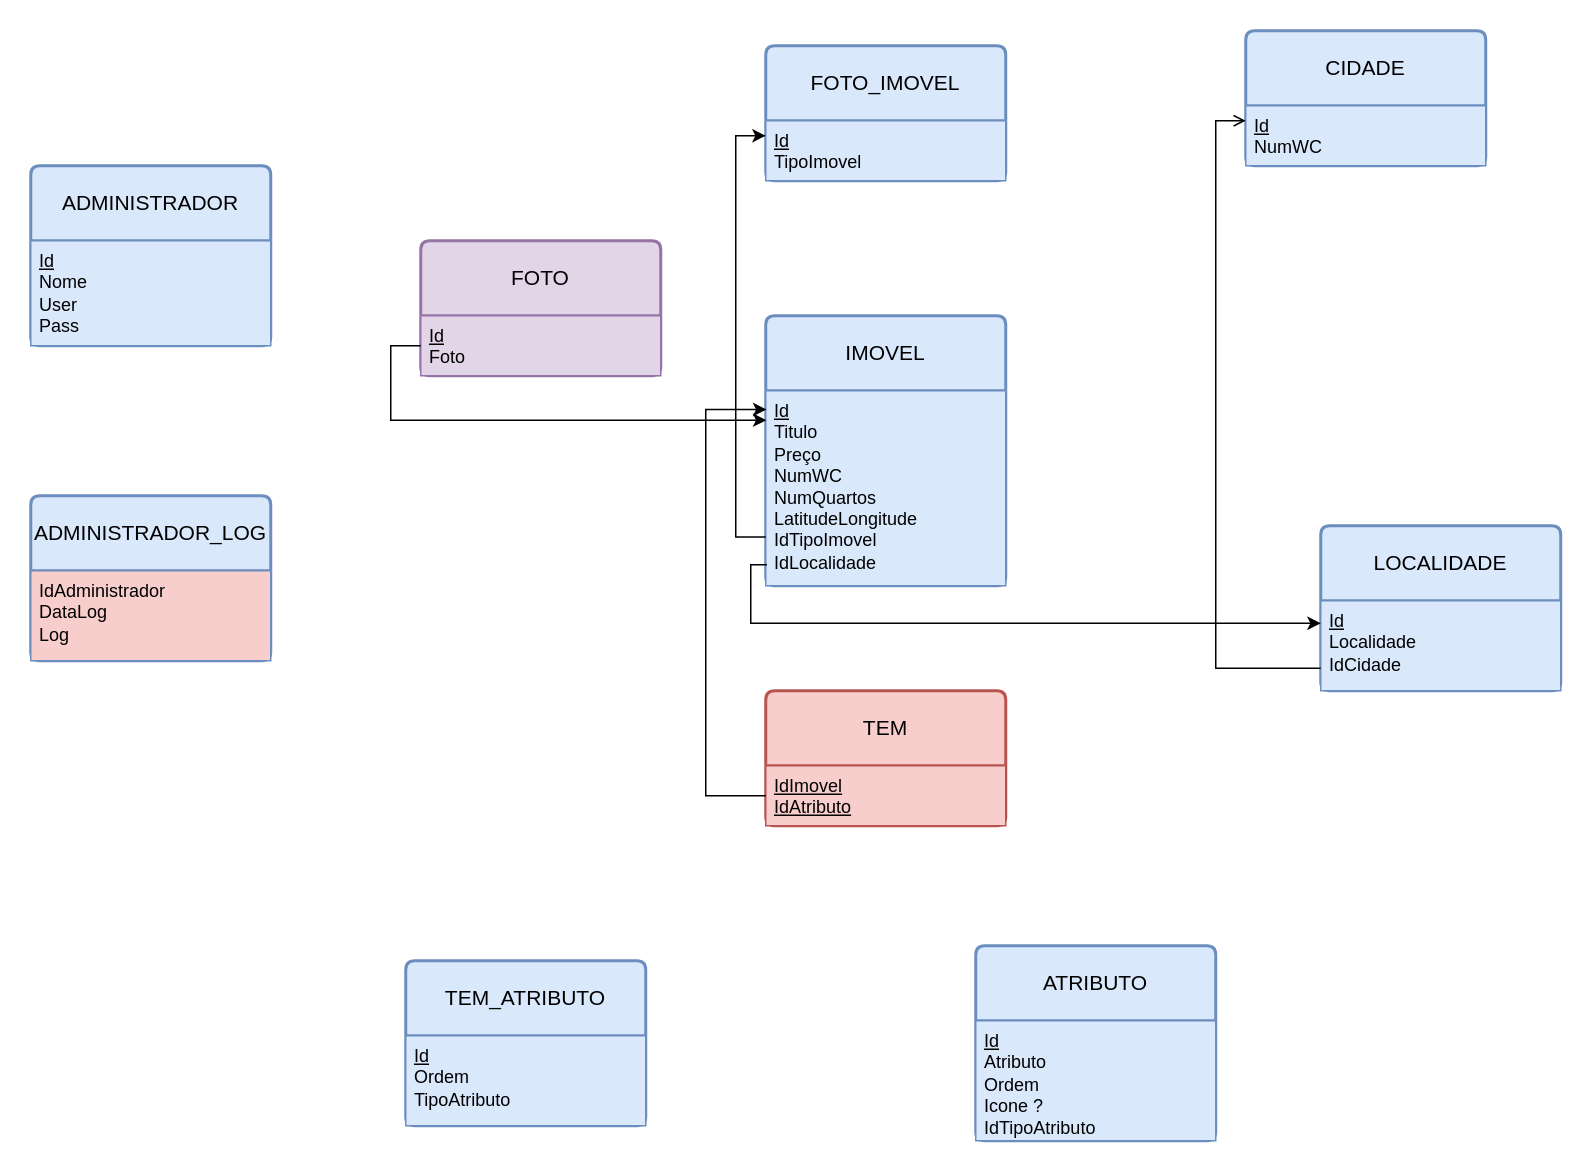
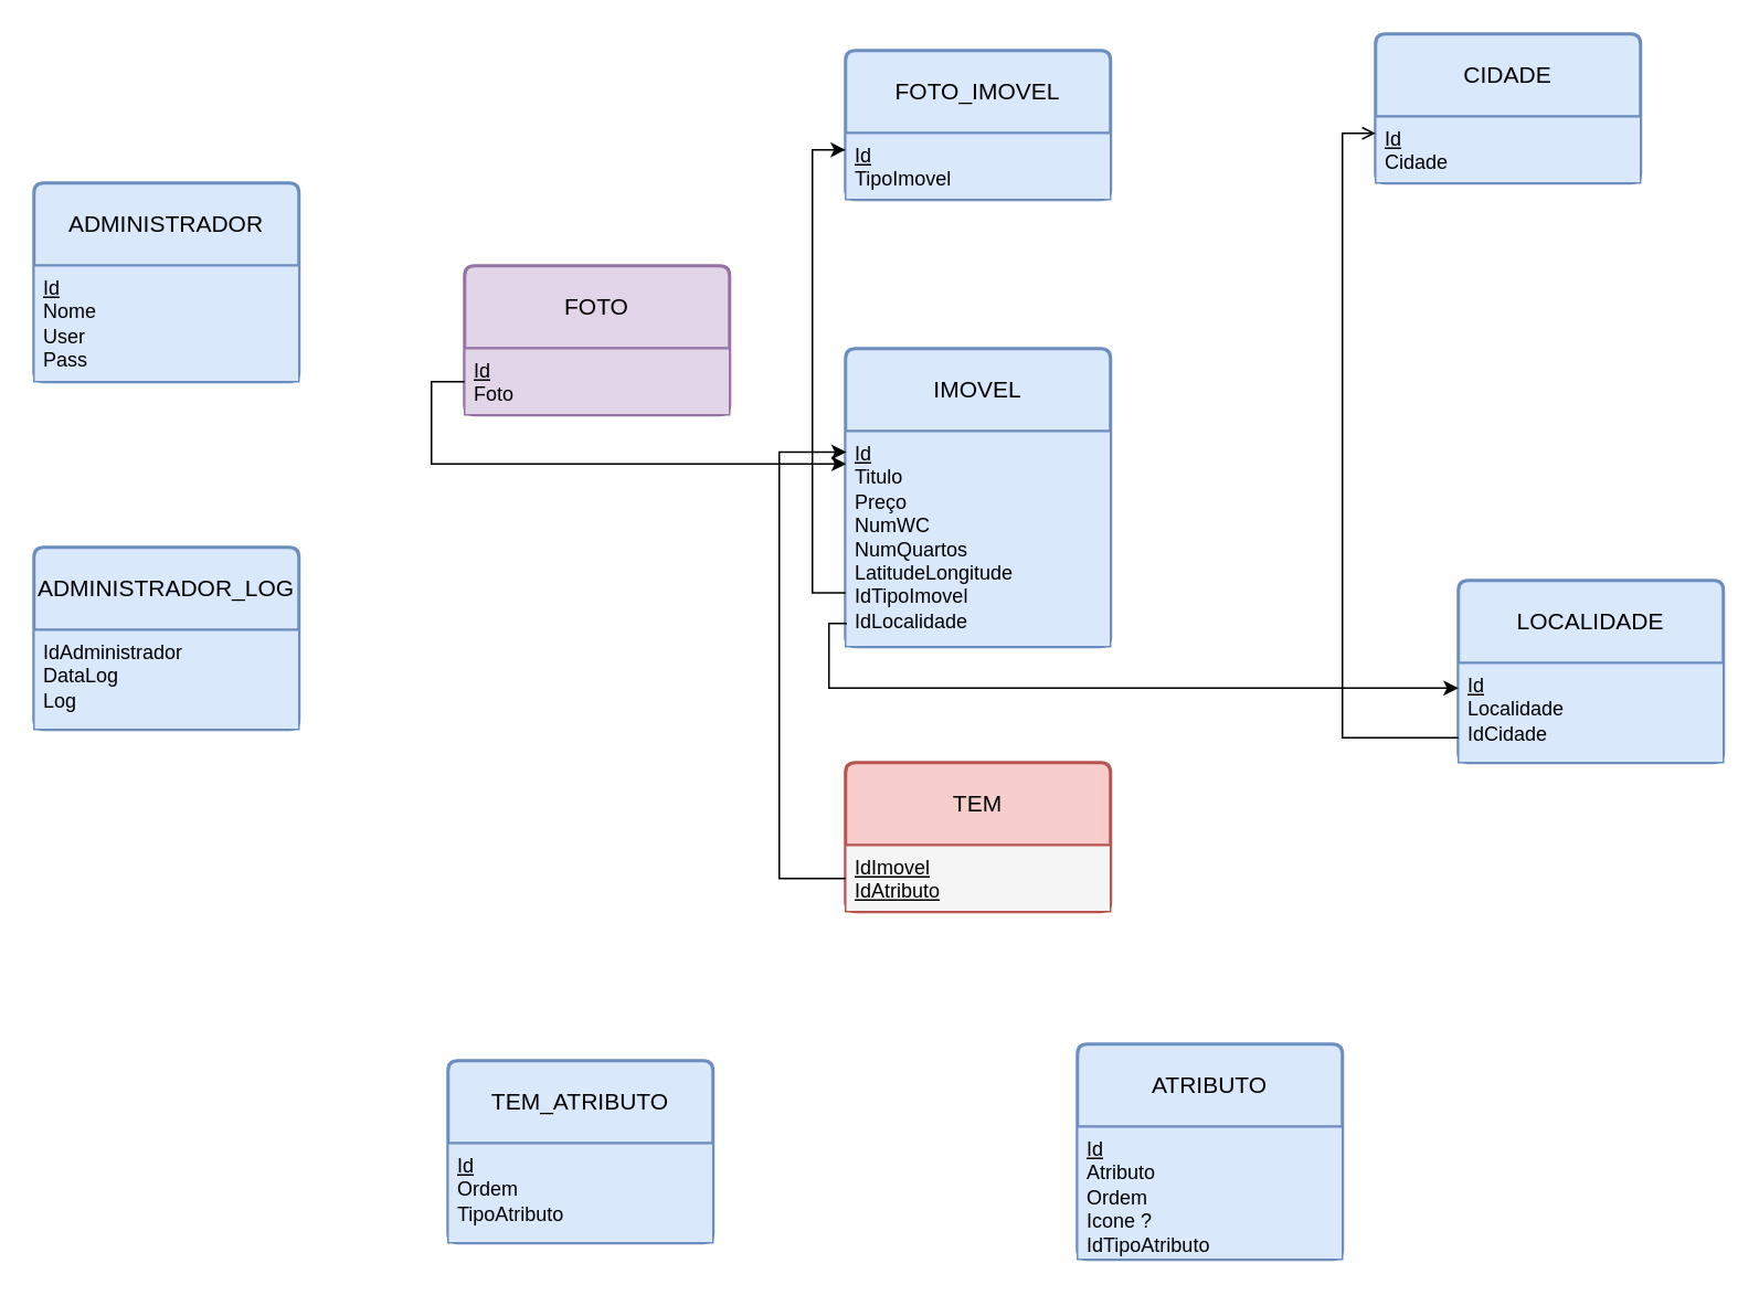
  <mxCell id="0" />
  <mxCell id="1" parent="0" />
  <mxCell id="2" value="ADMINISTRADOR" style="swimlane;childLayout=stackLayout;horizontal=1;startSize=50;horizontalStack=0;rounded=1;fontSize=14;fontStyle=0;strokeWidth=2;resizeParent=0;resizeLast=1;shadow=0;dashed=0;align=center;arcSize=4;whiteSpace=wrap;html=1;fillColor=#dae8fc;strokeColor=#6c8ebf;" vertex="1" parent="1"><mxGeometry x="20" y="110" width="160" height="120" as="geometry" /></mxCell>
  <mxCell id="3" value="&lt;u&gt;Id&lt;/u&gt;&lt;div&gt;Nome&lt;/div&gt;&lt;div&gt;User&lt;/div&gt;&lt;div&gt;Pass&lt;/div&gt;" style="align=left;strokeColor=#6c8ebf;fillColor=#dae8fc;spacingLeft=4;spacingRight=4;fontSize=12;verticalAlign=top;resizable=0;rotatable=0;part=1;html=1;whiteSpace=wrap;" vertex="1" parent="2"><mxGeometry y="50" width="160" height="70" as="geometry" /></mxCell>
  <mxCell id="4" value="ADMINISTRADOR_LOG" style="swimlane;childLayout=stackLayout;horizontal=1;startSize=50;horizontalStack=0;rounded=1;fontSize=14;fontStyle=0;strokeWidth=2;resizeParent=0;resizeLast=1;shadow=0;dashed=0;align=center;arcSize=4;whiteSpace=wrap;html=1;fillColor=#dae8fc;strokeColor=#6c8ebf;" vertex="1" parent="1"><mxGeometry x="20" y="330" width="160" height="110" as="geometry" /></mxCell>
- <mxCell id="5" value="IdAdministrador&lt;div&gt;DataLog&lt;/div&gt;&lt;div&gt;Log&lt;/div&gt;" style="align=left;strokeColor=#6c8ebf;fillColor=#f8cecc;spacingLeft=4;spacingRight=4;fontSize=12;verticalAlign=top;resizable=0;rotatable=0;part=1;html=1;whiteSpace=wrap;" vertex="1" parent="4"><mxGeometry y="50" width="160" height="60" as="geometry" /></mxCell>
+ <mxCell id="5" value="IdAdministrador&lt;div&gt;DataLog&lt;/div&gt;&lt;div&gt;Log&lt;/div&gt;" style="align=left;strokeColor=#6c8ebf;fillColor=#dae8fc;spacingLeft=4;spacingRight=4;fontSize=12;verticalAlign=top;resizable=0;rotatable=0;part=1;html=1;whiteSpace=wrap;" vertex="1" parent="4"><mxGeometry y="50" width="160" height="60" as="geometry" /></mxCell>
  <mxCell id="6" value="TEM_ATRIBUTO" style="swimlane;childLayout=stackLayout;horizontal=1;startSize=50;horizontalStack=0;rounded=1;fontSize=14;fontStyle=0;strokeWidth=2;resizeParent=0;resizeLast=1;shadow=0;dashed=0;align=center;arcSize=4;whiteSpace=wrap;html=1;fillColor=#dae8fc;strokeColor=#6c8ebf;" vertex="1" parent="1"><mxGeometry x="270" y="640" width="160" height="110" as="geometry" /></mxCell>
  <mxCell id="7" value="&lt;u&gt;Id&lt;/u&gt;&lt;br&gt;&lt;div&gt;Ordem&lt;/div&gt;&lt;div&gt;TipoAtributo&lt;/div&gt;" style="align=left;strokeColor=#6c8ebf;fillColor=#dae8fc;spacingLeft=4;spacingRight=4;fontSize=12;verticalAlign=top;resizable=0;rotatable=0;part=1;html=1;whiteSpace=wrap;" vertex="1" parent="6"><mxGeometry y="50" width="160" height="60" as="geometry" /></mxCell>
  <mxCell id="8" value="ATRIBUTO" style="swimlane;childLayout=stackLayout;horizontal=1;startSize=50;horizontalStack=0;rounded=1;fontSize=14;fontStyle=0;strokeWidth=2;resizeParent=0;resizeLast=1;shadow=0;dashed=0;align=center;arcSize=4;whiteSpace=wrap;html=1;fillColor=#dae8fc;strokeColor=#6c8ebf;" vertex="1" parent="1"><mxGeometry x="650" y="630" width="160" height="130" as="geometry" /></mxCell>
  <mxCell id="9" value="&lt;u&gt;Id&lt;/u&gt;&lt;div&gt;Atributo&lt;/div&gt;&lt;div&gt;Ordem&lt;/div&gt;&lt;div&gt;Icone ?&lt;/div&gt;&lt;div&gt;IdTipoAtributo&lt;/div&gt;" style="align=left;strokeColor=#6c8ebf;fillColor=#dae8fc;spacingLeft=4;spacingRight=4;fontSize=12;verticalAlign=top;resizable=0;rotatable=0;part=1;html=1;whiteSpace=wrap;" vertex="1" parent="8"><mxGeometry y="50" width="160" height="80" as="geometry" /></mxCell>
  <mxCell id="10" value="IMOVEL" style="swimlane;childLayout=stackLayout;horizontal=1;startSize=50;horizontalStack=0;rounded=1;fontSize=14;fontStyle=0;strokeWidth=2;resizeParent=0;resizeLast=1;shadow=0;dashed=0;align=center;arcSize=4;whiteSpace=wrap;html=1;fillColor=#dae8fc;strokeColor=#6c8ebf;" vertex="1" parent="1"><mxGeometry x="510" y="210" width="160" height="180" as="geometry" /></mxCell>
  <mxCell id="11" value="&lt;u&gt;Id&lt;/u&gt;&lt;div&gt;Titulo&lt;/div&gt;&lt;div&gt;Preço&lt;/div&gt;&lt;div&gt;NumWC&lt;/div&gt;&lt;div&gt;NumQuartos&lt;/div&gt;&lt;div&gt;LatitudeLongitude&lt;/div&gt;&lt;div&gt;IdTipoImovel&lt;/div&gt;&lt;div&gt;IdLocalidade&lt;/div&gt;" style="align=left;strokeColor=#6c8ebf;fillColor=#dae8fc;spacingLeft=4;spacingRight=4;fontSize=12;verticalAlign=top;resizable=0;rotatable=0;part=1;html=1;whiteSpace=wrap;" vertex="1" parent="10"><mxGeometry y="50" width="160" height="130" as="geometry" /></mxCell>
  <mxCell id="12" style="edgeStyle=orthogonalEdgeStyle;rounded=0;orthogonalLoop=1;jettySize=auto;html=1;exitX=0.5;exitY=1;exitDx=0;exitDy=0;fillColor=#dae8fc;strokeColor=#6c8ebf;" edge="1" parent="10" source="11" target="11"><mxGeometry relative="1" as="geometry" /></mxCell>
  <mxCell id="13" value="FOTO" style="swimlane;childLayout=stackLayout;horizontal=1;startSize=50;horizontalStack=0;rounded=1;fontSize=14;fontStyle=0;strokeWidth=2;resizeParent=0;resizeLast=1;shadow=0;dashed=0;align=center;arcSize=4;whiteSpace=wrap;html=1;fillColor=#e1d5e7;strokeColor=#9673a6;" vertex="1" parent="1"><mxGeometry x="280" y="160" width="160" height="90" as="geometry" /></mxCell>
  <mxCell id="14" value="&lt;u&gt;Id&lt;/u&gt;&lt;div&gt;Foto&lt;/div&gt;" style="align=left;strokeColor=#9673a6;fillColor=#e1d5e7;spacingLeft=4;spacingRight=4;fontSize=12;verticalAlign=top;resizable=0;rotatable=0;part=1;html=1;whiteSpace=wrap;" vertex="1" parent="13"><mxGeometry y="50" width="160" height="40" as="geometry" /></mxCell>
  <mxCell id="15" value="FOTO_IMOVEL" style="swimlane;childLayout=stackLayout;horizontal=1;startSize=50;horizontalStack=0;rounded=1;fontSize=14;fontStyle=0;strokeWidth=2;resizeParent=0;resizeLast=1;shadow=0;dashed=0;align=center;arcSize=4;whiteSpace=wrap;html=1;fillColor=#dae8fc;strokeColor=#6c8ebf;" vertex="1" parent="1"><mxGeometry x="510" y="30" width="160" height="90" as="geometry" /></mxCell>
  <mxCell id="16" value="&lt;u&gt;Id&lt;/u&gt;&lt;div&gt;TipoImovel&lt;/div&gt;" style="align=left;strokeColor=#6c8ebf;fillColor=#dae8fc;spacingLeft=4;spacingRight=4;fontSize=12;verticalAlign=top;resizable=0;rotatable=0;part=1;html=1;whiteSpace=wrap;" vertex="1" parent="15"><mxGeometry y="50" width="160" height="40" as="geometry" /></mxCell>
  <mxCell id="17" value="CIDADE" style="swimlane;childLayout=stackLayout;horizontal=1;startSize=50;horizontalStack=0;rounded=1;fontSize=14;fontStyle=0;strokeWidth=2;resizeParent=0;resizeLast=1;shadow=0;dashed=0;align=center;arcSize=4;whiteSpace=wrap;html=1;fillColor=#dae8fc;strokeColor=#6c8ebf;" vertex="1" parent="1"><mxGeometry x="830" y="20" width="160" height="90" as="geometry" /></mxCell>
- <mxCell id="18" value="&lt;u&gt;Id&lt;/u&gt;&lt;div&gt;NumWC&lt;/div&gt;" style="align=left;strokeColor=#6c8ebf;fillColor=#dae8fc;spacingLeft=4;spacingRight=4;fontSize=12;verticalAlign=top;resizable=0;rotatable=0;part=1;html=1;whiteSpace=wrap;" vertex="1" parent="17"><mxGeometry y="50" width="160" height="40" as="geometry" /></mxCell>
+ <mxCell id="18" value="&lt;u&gt;Id&lt;/u&gt;&lt;div&gt;Cidade&lt;/div&gt;" style="align=left;strokeColor=#6c8ebf;fillColor=#dae8fc;spacingLeft=4;spacingRight=4;fontSize=12;verticalAlign=top;resizable=0;rotatable=0;part=1;html=1;whiteSpace=wrap;" vertex="1" parent="17"><mxGeometry y="50" width="160" height="40" as="geometry" /></mxCell>
  <mxCell id="19" value="LOCALIDADE" style="swimlane;childLayout=stackLayout;horizontal=1;startSize=50;horizontalStack=0;rounded=1;fontSize=14;fontStyle=0;strokeWidth=2;resizeParent=0;resizeLast=1;shadow=0;dashed=0;align=center;arcSize=4;whiteSpace=wrap;html=1;fillColor=#dae8fc;strokeColor=#6c8ebf;" vertex="1" parent="1"><mxGeometry x="880" y="350" width="160" height="110" as="geometry" /></mxCell>
  <mxCell id="20" value="&lt;u&gt;Id&lt;/u&gt;&lt;div&gt;Localidade&lt;/div&gt;&lt;div&gt;IdCidade&lt;/div&gt;" style="align=left;strokeColor=#6c8ebf;fillColor=#dae8fc;spacingLeft=4;spacingRight=4;fontSize=12;verticalAlign=top;resizable=0;rotatable=0;part=1;html=1;whiteSpace=wrap;" vertex="1" parent="19"><mxGeometry y="50" width="160" height="60" as="geometry" /></mxCell>
  <mxCell id="21" style="edgeStyle=orthogonalEdgeStyle;rounded=0;orthogonalLoop=1;jettySize=auto;html=1;exitX=0;exitY=0.75;exitDx=0;exitDy=0;entryX=0;entryY=0.25;entryDx=0;entryDy=0;endArrow=open;" edge="1" parent="1" source="20" target="18"><mxGeometry relative="1" as="geometry"><Array as="points"><mxPoint x="810" y="445" /><mxPoint x="810" y="80" /></Array></mxGeometry></mxCell>
  <mxCell id="22" style="edgeStyle=orthogonalEdgeStyle;rounded=0;orthogonalLoop=1;jettySize=auto;html=1;exitX=0;exitY=0.75;exitDx=0;exitDy=0;entryX=0;entryY=0.25;entryDx=0;entryDy=0;" edge="1" parent="1" source="11" target="16"><mxGeometry relative="1" as="geometry" /></mxCell>
  <mxCell id="23" style="edgeStyle=orthogonalEdgeStyle;rounded=0;orthogonalLoop=1;jettySize=auto;html=1;exitX=0;exitY=0.5;exitDx=0;exitDy=0;entryX=0.003;entryY=0.151;entryDx=0;entryDy=0;entryPerimeter=0;" edge="1" parent="1" source="14" target="11"><mxGeometry relative="1" as="geometry" /></mxCell>
  <mxCell id="24" value="TEM" style="swimlane;childLayout=stackLayout;horizontal=1;startSize=50;horizontalStack=0;rounded=1;fontSize=14;fontStyle=0;strokeWidth=2;resizeParent=0;resizeLast=1;shadow=0;dashed=0;align=center;arcSize=4;whiteSpace=wrap;html=1;fillColor=#f8cecc;strokeColor=#b85450;" vertex="1" parent="1"><mxGeometry x="510" y="460" width="160" height="90" as="geometry" /></mxCell>
- <mxCell id="25" value="&lt;u&gt;IdImovel&lt;/u&gt;&lt;div&gt;&lt;u&gt;IdAtributo&lt;/u&gt;&lt;/div&gt;" style="align=left;strokeColor=#b85450;fillColor=#f8cecc;spacingLeft=4;spacingRight=4;fontSize=12;verticalAlign=top;resizable=0;rotatable=0;part=1;html=1;whiteSpace=wrap;" vertex="1" parent="24"><mxGeometry y="50" width="160" height="40" as="geometry" /></mxCell>
+ <mxCell id="25" value="&lt;u&gt;IdImovel&lt;/u&gt;&lt;div&gt;&lt;u&gt;IdAtributo&lt;/u&gt;&lt;/div&gt;" style="align=left;strokeColor=#b85450;fillColor=#f5f5f5;spacingLeft=4;spacingRight=4;fontSize=12;verticalAlign=top;resizable=0;rotatable=0;part=1;html=1;whiteSpace=wrap;" vertex="1" parent="24"><mxGeometry y="50" width="160" height="40" as="geometry" /></mxCell>
  <mxCell id="26" style="edgeStyle=orthogonalEdgeStyle;rounded=0;orthogonalLoop=1;jettySize=auto;html=1;exitX=0;exitY=0.5;exitDx=0;exitDy=0;entryX=0.003;entryY=0.096;entryDx=0;entryDy=0;entryPerimeter=0;" edge="1" parent="1" source="25" target="11"><mxGeometry relative="1" as="geometry"><Array as="points"><mxPoint x="470" y="530" /><mxPoint x="470" y="273" /></Array></mxGeometry></mxCell>
  <mxCell id="27" value="" style="endArrow=classic;html=1;rounded=0;exitX=0.005;exitY=0.892;exitDx=0;exitDy=0;exitPerimeter=0;edgeStyle=orthogonalEdgeStyle;entryX=0;entryY=0.25;entryDx=0;entryDy=0;" edge="1" parent="1" source="11" target="20"><mxGeometry width="50" height="50" relative="1" as="geometry"><mxPoint x="700" y="440" as="sourcePoint" /><mxPoint x="480" y="420" as="targetPoint" /></mxGeometry></mxCell>
